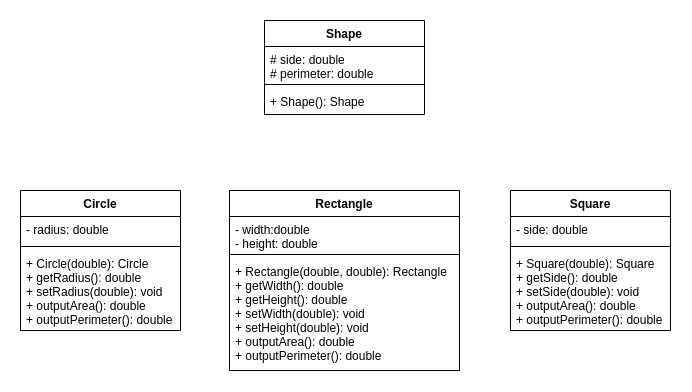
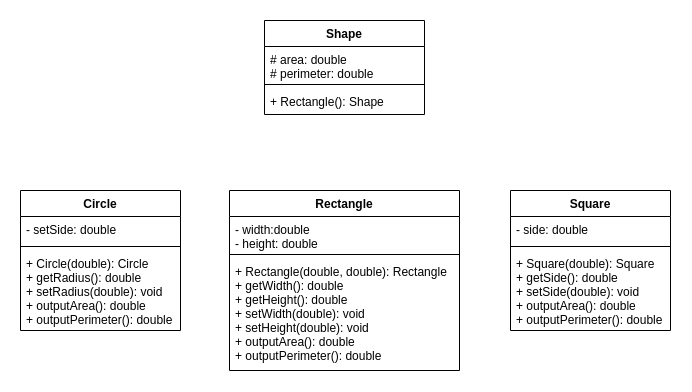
  <mxCell id="0" />
  <mxCell id="1" parent="0" />
  <mxCell id="2" value="Shape" style="swimlane;fontStyle=1;align=center;verticalAlign=top;childLayout=stackLayout;horizontal=1;startSize=26;horizontalStack=0;resizeParent=1;resizeParentMax=0;resizeLast=0;collapsible=1;marginBottom=0;" vertex="1" parent="1"><mxGeometry x="264" y="20" width="160" height="94" as="geometry" /></mxCell>
- <mxCell id="3" value="# side: double&#10;# perimeter: double" style="text;strokeColor=none;fillColor=none;align=left;verticalAlign=top;spacingLeft=4;spacingRight=4;overflow=hidden;rotatable=0;points=[[0,0.5],[1,0.5]];portConstraint=eastwest;" vertex="1" parent="2"><mxGeometry y="26" width="160" height="34" as="geometry" /></mxCell>
+ <mxCell id="3" value="# area: double&#10;# perimeter: double" style="text;strokeColor=none;fillColor=none;align=left;verticalAlign=top;spacingLeft=4;spacingRight=4;overflow=hidden;rotatable=0;points=[[0,0.5],[1,0.5]];portConstraint=eastwest;" vertex="1" parent="2"><mxGeometry y="26" width="160" height="34" as="geometry" /></mxCell>
  <mxCell id="4" value="" style="line;strokeWidth=1;fillColor=none;align=left;verticalAlign=middle;spacingTop=-1;spacingLeft=3;spacingRight=3;rotatable=0;labelPosition=right;points=[];portConstraint=eastwest;" vertex="1" parent="2"><mxGeometry y="60" width="160" height="8" as="geometry" /></mxCell>
- <mxCell id="5" value="+ Shape(): Shape" style="text;strokeColor=none;fillColor=none;align=left;verticalAlign=top;spacingLeft=4;spacingRight=4;overflow=hidden;rotatable=0;points=[[0,0.5],[1,0.5]];portConstraint=eastwest;" vertex="1" parent="2"><mxGeometry y="68" width="160" height="26" as="geometry" /></mxCell>
+ <mxCell id="5" value="+ Rectangle(): Shape" style="text;strokeColor=none;fillColor=none;align=left;verticalAlign=top;spacingLeft=4;spacingRight=4;overflow=hidden;rotatable=0;points=[[0,0.5],[1,0.5]];portConstraint=eastwest;" vertex="1" parent="2"><mxGeometry y="68" width="160" height="26" as="geometry" /></mxCell>
  <mxCell id="6" value="Square" style="swimlane;fontStyle=1;align=center;verticalAlign=top;childLayout=stackLayout;horizontal=1;startSize=26;horizontalStack=0;resizeParent=1;resizeParentMax=0;resizeLast=0;collapsible=1;marginBottom=0;" vertex="1" parent="1"><mxGeometry x="510" y="190" width="160" height="140" as="geometry" /></mxCell>
  <mxCell id="7" value="- side: double" style="text;strokeColor=none;fillColor=none;align=left;verticalAlign=top;spacingLeft=4;spacingRight=4;overflow=hidden;rotatable=0;points=[[0,0.5],[1,0.5]];portConstraint=eastwest;" vertex="1" parent="6"><mxGeometry y="26" width="160" height="26" as="geometry" /></mxCell>
  <mxCell id="8" value="" style="line;strokeWidth=1;fillColor=none;align=left;verticalAlign=middle;spacingTop=-1;spacingLeft=3;spacingRight=3;rotatable=0;labelPosition=right;points=[];portConstraint=eastwest;" vertex="1" parent="6"><mxGeometry y="52" width="160" height="8" as="geometry" /></mxCell>
  <mxCell id="9" value="+ Square(double): Square&#10;+ getSide(): double&#10;+ setSide(double): void&#10;+ outputArea(): double&#10;+ outputPerimeter(): double" style="text;strokeColor=none;fillColor=none;align=left;verticalAlign=top;spacingLeft=4;spacingRight=4;overflow=hidden;rotatable=0;points=[[0,0.5],[1,0.5]];portConstraint=eastwest;" vertex="1" parent="6"><mxGeometry y="60" width="160" height="80" as="geometry" /></mxCell>
  <mxCell id="10" value="Circle" style="swimlane;fontStyle=1;align=center;verticalAlign=top;childLayout=stackLayout;horizontal=1;startSize=26;horizontalStack=0;resizeParent=1;resizeParentMax=0;resizeLast=0;collapsible=1;marginBottom=0;" vertex="1" parent="1"><mxGeometry x="20" y="190" width="160" height="140" as="geometry" /></mxCell>
- <mxCell id="11" value="- radius: double" style="text;strokeColor=none;fillColor=none;align=left;verticalAlign=top;spacingLeft=4;spacingRight=4;overflow=hidden;rotatable=0;points=[[0,0.5],[1,0.5]];portConstraint=eastwest;" vertex="1" parent="10"><mxGeometry y="26" width="160" height="26" as="geometry" /></mxCell>
+ <mxCell id="11" value="- setSide: double" style="text;strokeColor=none;fillColor=none;align=left;verticalAlign=top;spacingLeft=4;spacingRight=4;overflow=hidden;rotatable=0;points=[[0,0.5],[1,0.5]];portConstraint=eastwest;" vertex="1" parent="10"><mxGeometry y="26" width="160" height="26" as="geometry" /></mxCell>
  <mxCell id="12" value="" style="line;strokeWidth=1;fillColor=none;align=left;verticalAlign=middle;spacingTop=-1;spacingLeft=3;spacingRight=3;rotatable=0;labelPosition=right;points=[];portConstraint=eastwest;" vertex="1" parent="10"><mxGeometry y="52" width="160" height="8" as="geometry" /></mxCell>
  <mxCell id="13" value="+ Circle(double): Circle&#10;+ getRadius(): double&#10;+ setRadius(double): void&#10;+ outputArea(): double&#10;+ outputPerimeter(): double" style="text;strokeColor=none;fillColor=none;align=left;verticalAlign=top;spacingLeft=4;spacingRight=4;overflow=hidden;rotatable=0;points=[[0,0.5],[1,0.5]];portConstraint=eastwest;" vertex="1" parent="10"><mxGeometry y="60" width="160" height="80" as="geometry" /></mxCell>
  <mxCell id="14" value="Rectangle" style="swimlane;fontStyle=1;align=center;verticalAlign=top;childLayout=stackLayout;horizontal=1;startSize=26;horizontalStack=0;resizeParent=1;resizeParentMax=0;resizeLast=0;collapsible=1;marginBottom=0;" vertex="1" parent="1"><mxGeometry x="229" y="190" width="230" height="180" as="geometry" /></mxCell>
  <mxCell id="15" value="- width:double&#10;- height: double" style="text;strokeColor=none;fillColor=none;align=left;verticalAlign=top;spacingLeft=4;spacingRight=4;overflow=hidden;rotatable=0;points=[[0,0.5],[1,0.5]];portConstraint=eastwest;" vertex="1" parent="14"><mxGeometry y="26" width="230" height="34" as="geometry" /></mxCell>
  <mxCell id="16" value="" style="line;strokeWidth=1;fillColor=none;align=left;verticalAlign=middle;spacingTop=-1;spacingLeft=3;spacingRight=3;rotatable=0;labelPosition=right;points=[];portConstraint=eastwest;" vertex="1" parent="14"><mxGeometry y="60" width="230" height="8" as="geometry" /></mxCell>
  <mxCell id="17" value="+ Rectangle(double, double): Rectangle&#10;+ getWidth(): double&#10;+ getHeight(): double&#10;+ setWidth(double): void&#10;+ setHeight(double): void&#10;+ outputArea(): double&#10;+ outputPerimeter(): double" style="text;strokeColor=none;fillColor=none;align=left;verticalAlign=top;spacingLeft=4;spacingRight=4;overflow=hidden;rotatable=0;points=[[0,0.5],[1,0.5]];portConstraint=eastwest;" vertex="1" parent="14"><mxGeometry y="68" width="230" height="112" as="geometry" /></mxCell>
